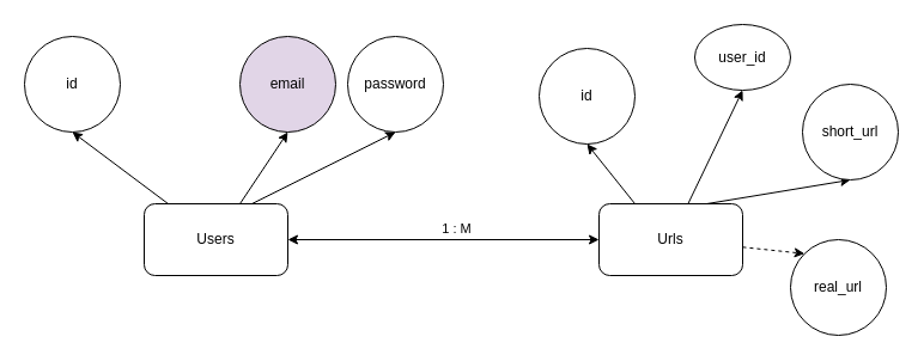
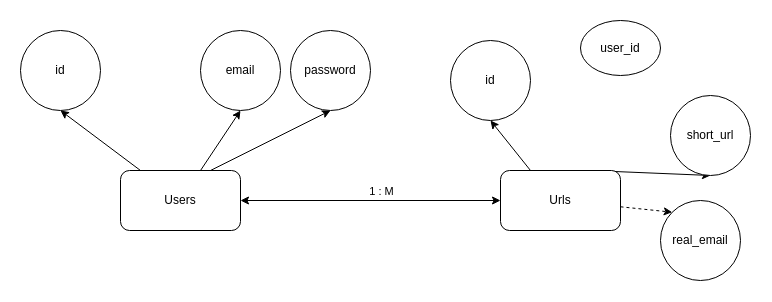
  <mxCell id="0" />
  <mxCell id="1" parent="0" />
  <mxCell id="2" style="edgeStyle=none;html=1;entryX=0.5;entryY=1;entryDx=0;entryDy=0;" edge="1" parent="1" source="7" target="8"><mxGeometry relative="1" as="geometry" /></mxCell>
  <mxCell id="3" style="edgeStyle=none;html=1;entryX=0.5;entryY=1;entryDx=0;entryDy=0;" edge="1" parent="1" source="7" target="9"><mxGeometry relative="1" as="geometry" /></mxCell>
  <mxCell id="4" style="edgeStyle=none;html=1;exitX=0.75;exitY=0;exitDx=0;exitDy=0;entryX=0.5;entryY=1;entryDx=0;entryDy=0;" edge="1" parent="1" source="7" target="10"><mxGeometry relative="1" as="geometry" /></mxCell>
  <mxCell id="5" style="edgeStyle=none;html=1;entryX=0;entryY=0.5;entryDx=0;entryDy=0;startArrow=classic;startFill=1;" edge="1" parent="1" source="7" target="15"><mxGeometry relative="1" as="geometry"><mxPoint x="380" y="190" as="targetPoint" /></mxGeometry></mxCell>
  <mxCell id="6" value="1 : M" style="edgeLabel;html=1;align=center;verticalAlign=middle;resizable=0;points=[];" vertex="1" connectable="0" parent="5"><mxGeometry x="0.078" relative="1" as="geometry"><mxPoint y="-10" as="offset" /></mxGeometry></mxCell>
  <mxCell id="7" value="Users" style="rounded=1;whiteSpace=wrap;html=1;" vertex="1" parent="1"><mxGeometry x="120" y="170" width="120" height="60" as="geometry" /></mxCell>
  <mxCell id="8" value="id" style="ellipse;whiteSpace=wrap;html=1;" vertex="1" parent="1"><mxGeometry x="20" y="30" width="80" height="80" as="geometry" /></mxCell>
- <mxCell id="9" value="email" style="ellipse;whiteSpace=wrap;html=1;fillColor=#e1d5e7;" vertex="1" parent="1"><mxGeometry x="200" y="30" width="80" height="80" as="geometry" /></mxCell>
+ <mxCell id="9" value="email" style="ellipse;whiteSpace=wrap;html=1;" vertex="1" parent="1"><mxGeometry x="200" y="30" width="80" height="80" as="geometry" /></mxCell>
  <mxCell id="10" value="password" style="ellipse;whiteSpace=wrap;html=1;" vertex="1" parent="1"><mxGeometry x="290" y="30" width="80" height="80" as="geometry" /></mxCell>
  <mxCell id="11" style="edgeStyle=none;html=1;exitX=0.25;exitY=0;exitDx=0;exitDy=0;entryX=0.5;entryY=1;entryDx=0;entryDy=0;" edge="1" parent="1" source="15" target="16"><mxGeometry relative="1" as="geometry" /></mxCell>
- <mxCell id="12" style="edgeStyle=none;html=1;entryX=0.5;entryY=1;entryDx=0;entryDy=0;" edge="1" parent="1" source="15" target="17"><mxGeometry relative="1" as="geometry" /></mxCell>
  <mxCell id="13" style="edgeStyle=none;html=1;exitX=0.75;exitY=0;exitDx=0;exitDy=0;entryX=0.5;entryY=1;entryDx=0;entryDy=0;" edge="1" parent="1" source="15" target="19"><mxGeometry relative="1" as="geometry" /></mxCell>
  <mxCell id="14" style="edgeStyle=none;html=1;entryX=0;entryY=0;entryDx=0;entryDy=0;dashed=1;" edge="1" parent="1" source="15" target="18"><mxGeometry relative="1" as="geometry" /></mxCell>
  <mxCell id="15" value="Urls" style="rounded=1;whiteSpace=wrap;html=1;" vertex="1" parent="1"><mxGeometry x="500" y="170" width="120" height="60" as="geometry" /></mxCell>
  <mxCell id="16" value="id" style="ellipse;whiteSpace=wrap;html=1;" vertex="1" parent="1"><mxGeometry x="450" y="40" width="80" height="80" as="geometry" /></mxCell>
  <mxCell id="17" value="user_id" style="ellipse;whiteSpace=wrap;html=1;" vertex="1" parent="1"><mxGeometry x="580" y="20" width="80" height="55" as="geometry" /></mxCell>
- <mxCell id="18" value="real_url" style="ellipse;whiteSpace=wrap;html=1;" vertex="1" parent="1"><mxGeometry x="660" y="200" width="80" height="80" as="geometry" /></mxCell>
- <mxCell id="19" value="short_url" style="ellipse;whiteSpace=wrap;html=1;" vertex="1" parent="1"><mxGeometry x="670" y="70" width="80" height="80" as="geometry" /></mxCell>
+ <mxCell id="18" value="real_email" style="ellipse;whiteSpace=wrap;html=1;" vertex="1" parent="1"><mxGeometry x="660" y="200" width="80" height="80" as="geometry" /></mxCell>
+ <mxCell id="19" value="short_url" style="ellipse;whiteSpace=wrap;html=1;" vertex="1" parent="1"><mxGeometry x="670" y="95" width="80" height="80" as="geometry" /></mxCell>
